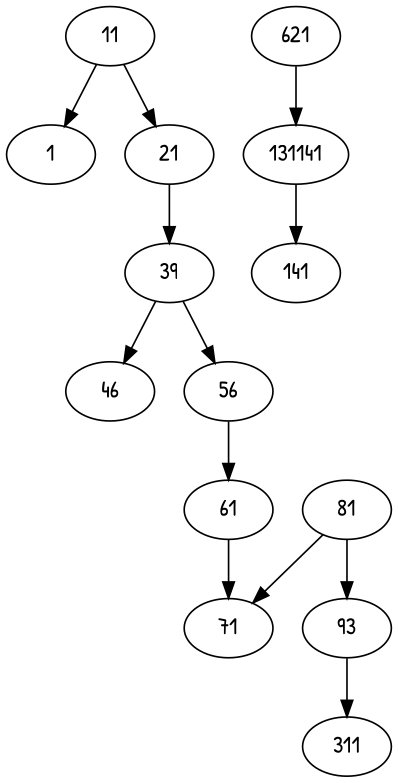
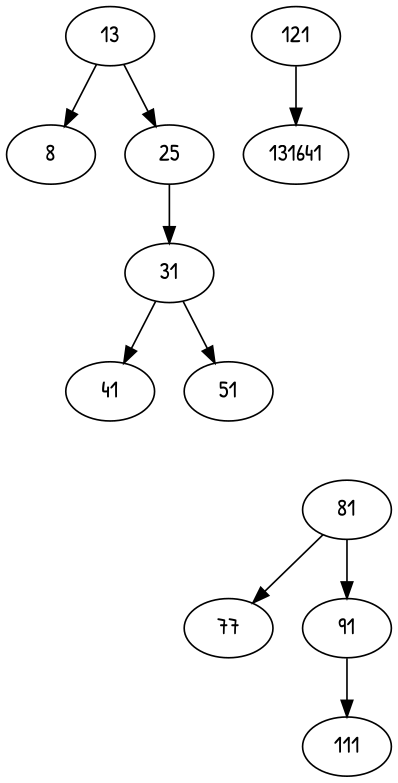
  digraph {
    fontname="Patrick Hand"
    node [fontname="Patrick Hand"]
    edge [fontname="Patrick Hand"]
-   11
-   1
-   21
-   31 [label=39]
-   41 [label=46]
-   51 [label=56]
-   61
-   71
+   11 [label=13]
+   1 [label=8]
+   21 [label=25]
+   31
+   41
+   51
+   71 [label=77]
    81
-   91 [label=93]
-   111 [label=311]
-   121 [label=621]
-   131141
-   141
+   91
+   111
+   121
+   131141 [label=131641]
    11 -> 1
    11 -> 21
    21 -> 31
    31 -> 41
    31 -> 51
-   51 -> 61
-   61 -> 71
    81 -> 71
    81 -> 91
    91 -> 111
    121 -> 131141
-   131141 -> 141
  }
